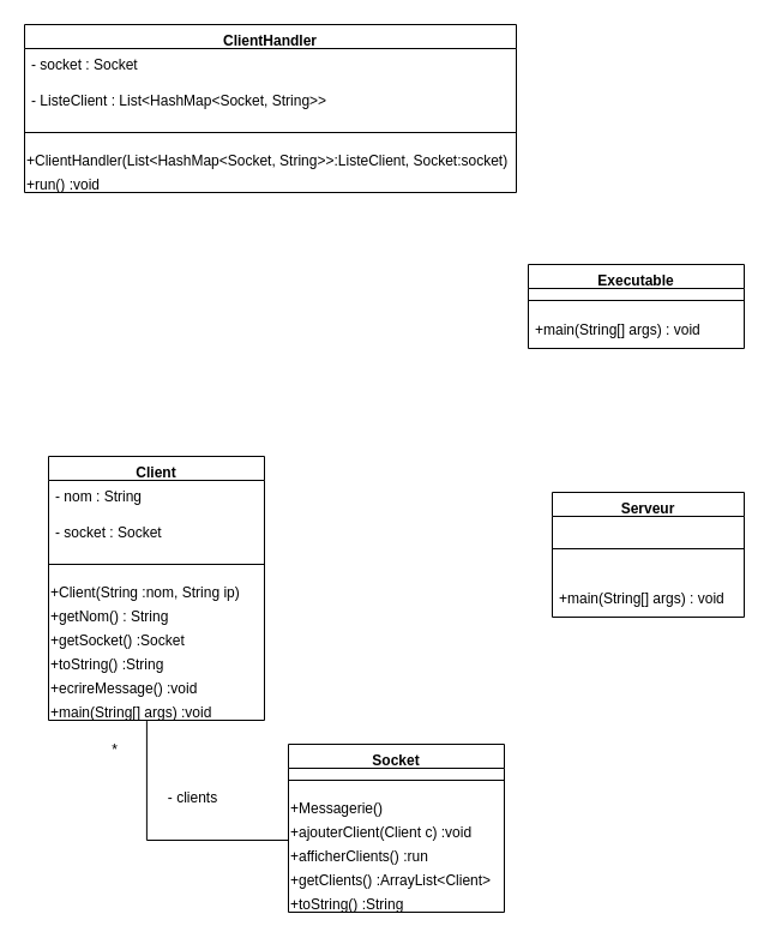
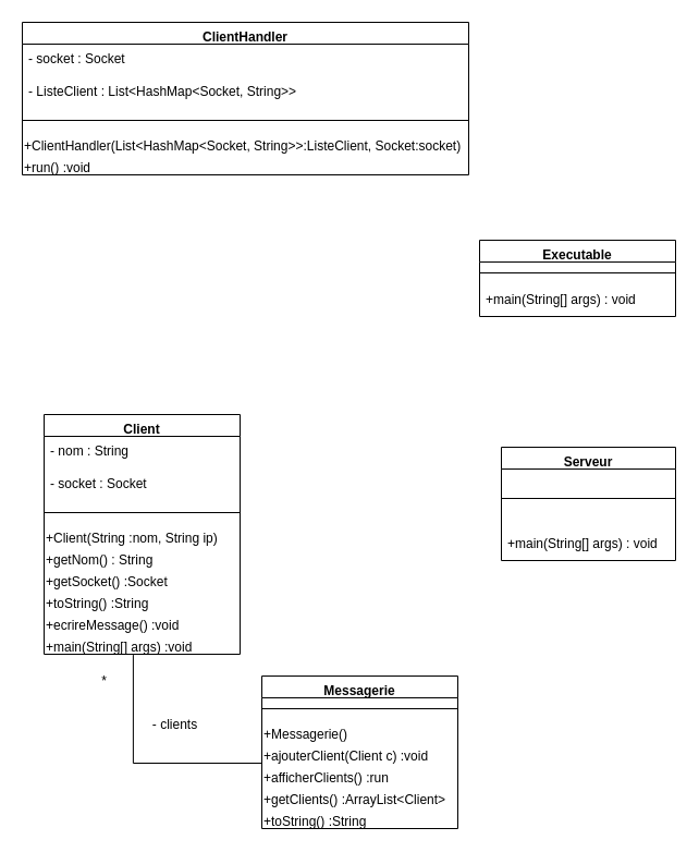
  <mxCell id="0" />
  <mxCell id="1" parent="0" />
  <mxCell id="2" value="Client" style="swimlane;fontStyle=1;align=center;verticalAlign=top;childLayout=stackLayout;horizontal=1;startSize=20;horizontalStack=0;resizeParent=1;resizeParentMax=0;resizeLast=0;collapsible=1;marginBottom=0;" parent="1" vertex="1"><mxGeometry x="40" y="380" width="180" height="220" as="geometry" /></mxCell>
  <mxCell id="3" value="- nom : String&#10;" style="text;strokeColor=none;fillColor=none;align=left;verticalAlign=top;spacingLeft=4;spacingRight=4;overflow=hidden;rotatable=0;points=[[0,0.5],[1,0.5]];portConstraint=eastwest;" vertex="1" parent="2"><mxGeometry y="20" width="180" height="30" as="geometry" /></mxCell>
  <mxCell id="4" value="- socket : Socket&#10;" style="text;strokeColor=none;fillColor=none;align=left;verticalAlign=top;spacingLeft=4;spacingRight=4;overflow=hidden;rotatable=0;points=[[0,0.5],[1,0.5]];portConstraint=eastwest;" vertex="1" parent="2"><mxGeometry y="50" width="180" height="30" as="geometry" /></mxCell>
  <mxCell id="5" value="" style="line;strokeWidth=1;fillColor=none;align=left;verticalAlign=middle;spacingTop=-1;spacingLeft=3;spacingRight=3;rotatable=0;labelPosition=right;points=[];portConstraint=eastwest;strokeColor=inherit;" parent="2" vertex="1"><mxGeometry y="80" width="180" height="20" as="geometry" /></mxCell>
  <mxCell id="6" value="&lt;div&gt;+Client(String :nom, String ip)&lt;/div&gt;" style="text;whiteSpace=wrap;html=1;" vertex="1" parent="2"><mxGeometry y="100" width="180" height="20" as="geometry" /></mxCell>
  <mxCell id="7" value="+getNom() : String" style="text;whiteSpace=wrap;html=1;" vertex="1" parent="2"><mxGeometry y="120" width="180" height="20" as="geometry" /></mxCell>
  <mxCell id="8" value="+getSocket() :Socket" style="text;whiteSpace=wrap;html=1;" vertex="1" parent="2"><mxGeometry y="140" width="180" height="20" as="geometry" /></mxCell>
  <mxCell id="9" value="+toString() :String" style="text;whiteSpace=wrap;html=1;" vertex="1" parent="2"><mxGeometry y="160" width="180" height="20" as="geometry" /></mxCell>
  <mxCell id="10" value="+ecrireMessage() :void" style="text;whiteSpace=wrap;html=1;" vertex="1" parent="2"><mxGeometry y="180" width="180" height="20" as="geometry" /></mxCell>
  <mxCell id="11" value="+main(String[] args) :void" style="text;whiteSpace=wrap;html=1;" vertex="1" parent="2"><mxGeometry y="200" width="180" height="20" as="geometry" /></mxCell>
  <mxCell id="12" value="Serveur" style="swimlane;fontStyle=1;align=center;verticalAlign=top;childLayout=stackLayout;horizontal=1;startSize=20;horizontalStack=0;resizeParent=1;resizeParentMax=0;resizeLast=0;collapsible=1;marginBottom=0;" parent="1" vertex="1"><mxGeometry x="460" y="410" width="160" height="104" as="geometry" /></mxCell>
  <mxCell id="13" value="" style="line;strokeWidth=1;fillColor=none;align=left;verticalAlign=middle;spacingTop=-1;spacingLeft=3;spacingRight=3;rotatable=0;labelPosition=right;points=[];portConstraint=eastwest;strokeColor=inherit;" parent="12" vertex="1"><mxGeometry y="20" width="160" height="54" as="geometry" /></mxCell>
  <mxCell id="14" value="+main(String[] args) : void" style="text;strokeColor=none;fillColor=none;align=left;verticalAlign=middle;spacingLeft=4;spacingRight=4;overflow=hidden;points=[[0,0.5],[1,0.5]];portConstraint=eastwest;rotatable=0;whiteSpace=wrap;html=1;" vertex="1" parent="12"><mxGeometry y="74" width="160" height="30" as="geometry" /></mxCell>
  <mxCell id="15" value="Executable" style="swimlane;fontStyle=1;align=center;verticalAlign=top;childLayout=stackLayout;horizontal=1;startSize=20;horizontalStack=0;resizeParent=1;resizeParentMax=0;resizeLast=0;collapsible=1;marginBottom=0;" vertex="1" parent="1"><mxGeometry x="440" y="220" width="180" height="70" as="geometry" /></mxCell>
  <mxCell id="16" value="" style="line;strokeWidth=1;fillColor=none;align=left;verticalAlign=middle;spacingTop=-1;spacingLeft=3;spacingRight=3;rotatable=0;labelPosition=right;points=[];portConstraint=eastwest;strokeColor=inherit;" vertex="1" parent="15"><mxGeometry y="20" width="180" height="20" as="geometry" /></mxCell>
  <mxCell id="17" value="+main(String[] args) : void" style="text;strokeColor=none;fillColor=none;align=left;verticalAlign=middle;spacingLeft=4;spacingRight=4;overflow=hidden;points=[[0,0.5],[1,0.5]];portConstraint=eastwest;rotatable=0;whiteSpace=wrap;html=1;" vertex="1" parent="15"><mxGeometry y="40" width="180" height="30" as="geometry" /></mxCell>
- <mxCell id="18" value="Socket" style="swimlane;fontStyle=1;align=center;verticalAlign=top;childLayout=stackLayout;horizontal=1;startSize=20;horizontalStack=0;resizeParent=1;resizeParentMax=0;resizeLast=0;collapsible=1;marginBottom=0;" vertex="1" parent="1"><mxGeometry x="240" y="620" width="180" height="140" as="geometry" /></mxCell>
+ <mxCell id="18" value="Messagerie" style="swimlane;fontStyle=1;align=center;verticalAlign=top;childLayout=stackLayout;horizontal=1;startSize=20;horizontalStack=0;resizeParent=1;resizeParentMax=0;resizeLast=0;collapsible=1;marginBottom=0;" vertex="1" parent="1"><mxGeometry x="240" y="620" width="180" height="140" as="geometry" /></mxCell>
  <mxCell id="19" value="" style="line;strokeWidth=1;fillColor=none;align=left;verticalAlign=middle;spacingTop=-1;spacingLeft=3;spacingRight=3;rotatable=0;labelPosition=right;points=[];portConstraint=eastwest;strokeColor=inherit;" vertex="1" parent="18"><mxGeometry y="20" width="180" height="20" as="geometry" /></mxCell>
  <mxCell id="20" value="+Messagerie()" style="text;whiteSpace=wrap;html=1;" vertex="1" parent="18"><mxGeometry y="40" width="180" height="20" as="geometry" /></mxCell>
  <mxCell id="21" value="+ajouterClient(Client c) :void" style="text;whiteSpace=wrap;html=1;" vertex="1" parent="18"><mxGeometry y="60" width="180" height="20" as="geometry" /></mxCell>
  <mxCell id="22" value="+afficherClients() :run" style="text;whiteSpace=wrap;html=1;" vertex="1" parent="18"><mxGeometry y="80" width="180" height="20" as="geometry" /></mxCell>
  <mxCell id="23" value="+getClients() :ArrayList&amp;lt;Client&amp;gt;" style="text;whiteSpace=wrap;html=1;" vertex="1" parent="18"><mxGeometry y="100" width="180" height="20" as="geometry" /></mxCell>
  <mxCell id="24" value="+toString() :String" style="text;whiteSpace=wrap;html=1;" vertex="1" parent="18"><mxGeometry y="120" width="180" height="20" as="geometry" /></mxCell>
  <mxCell id="25" value="" style="edgeStyle=elbowEdgeStyle;elbow=vertical;endArrow=none;html=1;curved=0;rounded=0;endSize=8;startSize=8;endFill=0;exitX=0;exitY=1;exitDx=0;exitDy=0;entryX=0.455;entryY=1.029;entryDx=0;entryDy=0;entryPerimeter=0;" edge="1" parent="1" source="20" target="11"><mxGeometry width="50" height="50" relative="1" as="geometry"><mxPoint x="240" y="270" as="sourcePoint" /><mxPoint x="279.048" y="430" as="targetPoint" /><Array as="points"><mxPoint x="210" y="700" /></Array></mxGeometry></mxCell>
  <mxCell id="26" value="- clients" style="text;html=1;align=center;verticalAlign=middle;resizable=0;points=[];autosize=1;strokeColor=none;fillColor=none;" vertex="1" parent="1"><mxGeometry x="130" y="650" width="60" height="30" as="geometry" /></mxCell>
  <mxCell id="27" value="*" style="text;html=1;align=center;verticalAlign=middle;resizable=0;points=[];autosize=1;strokeColor=none;fillColor=none;" vertex="1" parent="1"><mxGeometry x="80" y="610" width="30" height="30" as="geometry" /></mxCell>
  <mxCell id="28" value="ClientHandler" style="swimlane;fontStyle=1;align=center;verticalAlign=top;childLayout=stackLayout;horizontal=1;startSize=20;horizontalStack=0;resizeParent=1;resizeParentMax=0;resizeLast=0;collapsible=1;marginBottom=0;" vertex="1" parent="1"><mxGeometry x="20" y="20" width="410" height="140" as="geometry" /></mxCell>
  <mxCell id="29" value="- socket : Socket&#10;" style="text;strokeColor=none;fillColor=none;align=left;verticalAlign=top;spacingLeft=4;spacingRight=4;overflow=hidden;rotatable=0;points=[[0,0.5],[1,0.5]];portConstraint=eastwest;" vertex="1" parent="28"><mxGeometry y="20" width="410" height="30" as="geometry" /></mxCell>
  <mxCell id="30" value="- ListeClient : List&lt;HashMap&lt;Socket, String&gt;&gt;&#10;" style="text;strokeColor=none;fillColor=none;align=left;verticalAlign=top;spacingLeft=4;spacingRight=4;overflow=hidden;rotatable=0;points=[[0,0.5],[1,0.5]];portConstraint=eastwest;" vertex="1" parent="28"><mxGeometry y="50" width="410" height="30" as="geometry" /></mxCell>
  <mxCell id="31" value="" style="line;strokeWidth=1;fillColor=none;align=left;verticalAlign=middle;spacingTop=-1;spacingLeft=3;spacingRight=3;rotatable=0;labelPosition=right;points=[];portConstraint=eastwest;strokeColor=inherit;" vertex="1" parent="28"><mxGeometry y="80" width="410" height="20" as="geometry" /></mxCell>
  <mxCell id="32" value="&lt;div&gt;+ClientHandler(List&amp;lt;HashMap&amp;lt;Socket, String&amp;gt;&amp;gt;:ListeClient, Socket:socket)&lt;/div&gt;" style="text;whiteSpace=wrap;html=1;" vertex="1" parent="28"><mxGeometry y="100" width="410" height="20" as="geometry" /></mxCell>
  <mxCell id="33" value="+run() :void" style="text;whiteSpace=wrap;html=1;" vertex="1" parent="28"><mxGeometry y="120" width="410" height="20" as="geometry" /></mxCell>
